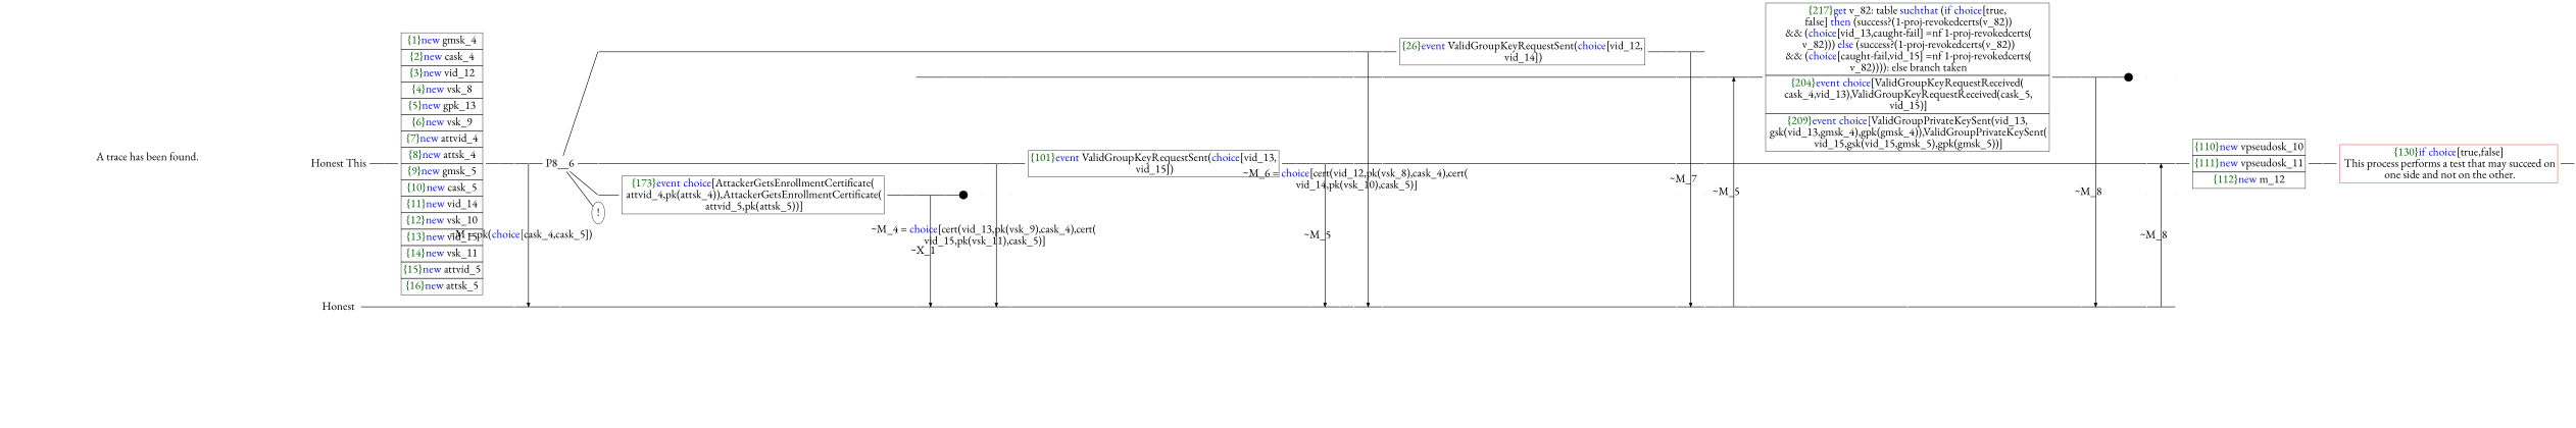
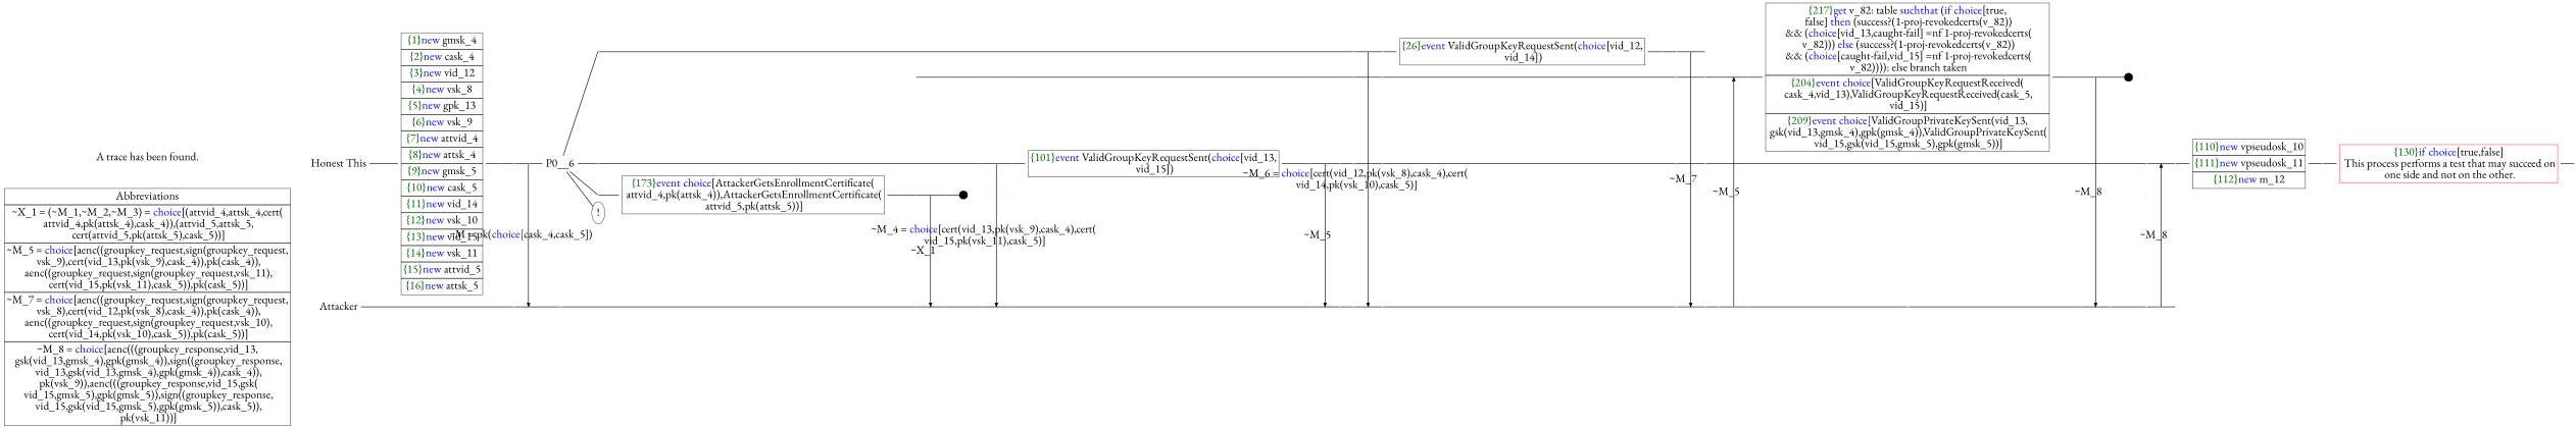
  digraph {
    fontname="EB Garamond"
    ordering=out
    rankdir=LR
    node [fontname="EB Garamond" fontsize=30 shape=point]
    edge [arrowhead=none fontname="EB Garamond" fontsize=30 penwidth=1.6 weight=100]
    n1 [height=0 label="Honest This" shape=plaintext width=0]
-   n2 [height=0 label=Honest shape=plaintext width=0]
+   n2 [height=0 label=Attacker shape=plaintext width=0]
    P0_3__7 [height=0 width=0]
    P0_2__15 [height=0 width=0]
    P0_1__17 [height=0 style=invisible width=0]
    P0_0_0__13 [height=0 width=0]
    P__13 [height=0 width=0]
    P0__4 [height=0 width=0]
    P__1 [height=0 width=0]
    P0__5 [height=0 width=0]
    P__2 [height=0 width=0]
-   P0__6 [fixedsize=false height=0 shape=none width=0 label=P8__6]
+   P0__6 [fixedsize=false height=0 shape=none width=0]
    P__3 [height=0 width=0]
    P0_3__6 [height=0 width=0]
    P0_2__6 [height=0 width=0]
    P0_1__6 [height=0 width=0]
    n17 [height=0 label="!" shape=ellipse width=0]
    P0_1__9 [height=0 width=0]
    P0_0_0__7 [height=0 width=0]
    P__4 [height=0 width=0]
    P0_1__10 [height=0 width=0]
    P__5 [height=0 width=0]
    P0_1__11 [height=0 width=0]
    P0_0_0__8 [height=0 width=0]
    P__6 [height=0 width=0]
    P0_2__7 [height=0 width=0]
    P0_1__13 [height=0 style=invisible width=0]
    P0_0_0__9 [height=0 width=0]
    P__7 [height=0 width=0]
    P0_2__8 [height=0 width=0]
    P__8 [height=0 width=0]
    P0_2__9 [height=0 width=0]
    P0_1__14 [height=0 style=invisible width=0]
    P0_0_0__10 [height=0 width=0]
    P__9 [height=0 width=0]
    P0_2__12 [height=0 width=0]
    P0_1__15 [height=0 style=invisible width=0]
    P0_0_0__11 [height=0 width=0]
    P__10 [height=0 width=0]
    P0_2__13 [height=0 width=0]
    P__11 [height=0 width=0]
    P0_2__14 [height=0 width=0]
    P0_1__16 [height=0 style=invisible width=0]
    P0_0_0__12 [height=0 width=0]
    P__12 [height=0 width=0]
    P0_3__8 [height=0 width=0]
    P__14 [height=0 width=0]
    P0_3__9 [height=0 width=0]
    P0_2__16 [height=0 width=0]
    P0_1__18 [height=0 style=invisible width=0]
    P0_0_0__14 [height=0 width=0]
    P__15 [height=0 width=0]
    P0_3__12 [height=0 width=0]
    P0_2__17 [height=0 width=0]
    P0_1__19 [height=0 style=invisible width=0]
    P0_0_0__15 [height=0 width=0]
    P__16 [height=0 width=0]
    P0_3__13 [height=0 width=0]
    P__17 [height=0 width=0]
    P0_3__14 [height=0 width=0]
    P0_2__18 [height=0 width=0]
    P0_1__20 [height=0 style=invisible width=0]
    P0_0_0__16 [height=0 width=0]
    P__18 [height=0 width=0]
    P0_0_0__17 [height=0 width=0]
    P__19 [height=0 width=0]
    P0_0_0__18 [height=0 width=0]
    P__20 [height=0 width=0]
    P0_0_0__19 [height=0 width=0]
    P__21 [height=0 width=0]
    n71 [height=0 label=<<TABLE BORDER="0" CELLBORDER="1" CELLSPACING="0" CELLPADDING="4"> <TR><TD><FONT COLOR="darkgreen">{217}</FONT><FONT COLOR="blue">get</FONT> v_82: table <FONT COLOR="blue">suchthat</FONT> (<FONT COLOR="blue">if</FONT> <FONT COLOR="blue">choice</FONT>[true,<br/> false] <FONT COLOR="blue">then</FONT> (success?(1-proj-revokedcerts(v_82))<br/> &amp;&amp; (<FONT COLOR="blue">choice</FONT>[vid_13,caught-fail] =nf 1-proj-revokedcerts(<br/> v_82))) <FONT COLOR="blue">else</FONT> (success?(1-proj-revokedcerts(v_82))<br/> &amp;&amp; (<FONT COLOR="blue">choice</FONT>[caught-fail,vid_15] =nf 1-proj-revokedcerts(<br/> v_82)))): else branch taken</TD></TR><TR><TD><FONT COLOR="darkgreen">{204}</FONT><FONT COLOR="blue">event</FONT> <FONT COLOR="blue">choice</FONT>[ValidGroupKeyRequestReceived(<br/> cask_4,vid_13),ValidGroupKeyRequestReceived(cask_5,<br/> vid_15)]</TD></TR><TR><TD><FONT COLOR="darkgreen">{209}</FONT><FONT COLOR="blue">event</FONT> <FONT COLOR="blue">choice</FONT>[ValidGroupPrivateKeySent(vid_13,<br/> gsk(vid_13,gmsk_4),gpk(gmsk_4)),ValidGroupPrivateKeySent(<br/> vid_15,gsk(vid_15,gmsk_5),gpk(gmsk_5))]</TD></TR></TABLE>> shape=plaintext width=0]
    P__22 [height=0 width=0]
    P0_0_0__22 [height=0 width=0]
    P__23 [height=0 width=0]
    P0_0_0__23 [height=0 width=0]
    P__24 [height=0 width=0]
    P0_0_0__24 [height=0 width=0]
    P__25 [height=0 width=0]
    P0_2__19 [height=0 width=0]
    P0_1__21 [height=0 style=invisible width=0]
    P0_0_0__26 [height=0 style=invisible width=0]
    P__26 [height=0 width=0]
    P0_2__20 [height=0 width=0]
    P__27 [height=0 width=0]
    P0_2__21 [height=0 width=0]
    P0_1__22 [height=0 style=invisible width=0]
    P0_0_0__27 [height=0 style=invisible width=0]
    P__28 [height=0 width=0]
    P0__1 [height=0 width=0]
    n90 [height=0 label=<<TABLE BORDER="0" CELLBORDER="1" CELLSPACING="0" CELLPADDING="4"> <TR><TD><FONT COLOR="darkgreen">{173}</FONT><FONT COLOR="blue">event</FONT> <FONT COLOR="blue">choice</FONT>[AttackerGetsEnrollmentCertificate(<br/> attvid_4,pk(attsk_4)),AttackerGetsEnrollmentCertificate(<br/> attvid_5,pk(attsk_5))]</TD></TR></TABLE>> shape=plaintext width=0]
    P0_1__12 [height=0.3 width=0.3]
    n92 [height=0 label=<<TABLE BORDER="0" CELLBORDER="1" CELLSPACING="0" CELLPADDING="4"> <TR><TD><FONT COLOR="darkgreen">{101}</FONT><FONT COLOR="blue">event</FONT> ValidGroupKeyRequestSent(<FONT COLOR="blue">choice</FONT>[vid_13,<br/> vid_15])</TD></TR></TABLE>> shape=plaintext width=0]
    n93 [height=0 label=<<TABLE BORDER="0" CELLBORDER="1" CELLSPACING="0" CELLPADDING="4"> <TR><TD><FONT COLOR="darkgreen">{26}</FONT><FONT COLOR="blue">event</FONT> ValidGroupKeyRequestSent(<FONT COLOR="blue">choice</FONT>[vid_12,<br/> vid_14])</TD></TR></TABLE>> shape=plaintext width=0]
    P0_0_0__21 [height=0 width=0]
    P0_0_0__25 [height=0.3 width=0.3]
    n96 [height=0 label=<<TABLE BORDER="0" CELLBORDER="1" CELLSPACING="0" CELLPADDING="4"> <TR><TD><FONT COLOR="darkgreen">{110}</FONT><FONT COLOR="blue">new </FONT>vpseudosk_10</TD></TR><TR><TD><FONT COLOR="darkgreen">{111}</FONT><FONT COLOR="blue">new </FONT>vpseudosk_11</TD></TR><TR><TD><FONT COLOR="darkgreen">{112}</FONT><FONT COLOR="blue">new </FONT>m_12</TD></TR></TABLE>> shape=plaintext width=0]
    n97 [height=0 label=<A trace has been found.<br/> > shape=plaintext width=0]
    n98 [height=0 label=<<TABLE BORDER="0" CELLBORDER="1" CELLSPACING="0" CELLPADDING="4"> <TR><TD><FONT COLOR="darkgreen">{1}</FONT><FONT COLOR="blue">new </FONT>gmsk_4</TD></TR><TR><TD><FONT COLOR="darkgreen">{2}</FONT><FONT COLOR="blue">new </FONT>cask_4</TD></TR><TR><TD><FONT COLOR="darkgreen">{3}</FONT><FONT COLOR="blue">new </FONT>vid_12</TD></TR><TR><TD><FONT COLOR="darkgreen">{4}</FONT><FONT COLOR="blue">new </FONT>vsk_8</TD></TR><TR><TD><FONT COLOR="darkgreen">{5}</FONT><FONT COLOR="blue">new </FONT>gpk_13</TD></TR><TR><TD><FONT COLOR="darkgreen">{6}</FONT><FONT COLOR="blue">new </FONT>vsk_9</TD></TR><TR><TD><FONT COLOR="darkgreen">{7}</FONT><FONT COLOR="blue">new </FONT>attvid_4</TD></TR><TR><TD><FONT COLOR="darkgreen">{8}</FONT><FONT COLOR="blue">new </FONT>attsk_4</TD></TR><TR><TD><FONT COLOR="darkgreen">{9}</FONT><FONT COLOR="blue">new </FONT>gmsk_5</TD></TR><TR><TD><FONT COLOR="darkgreen">{10}</FONT><FONT COLOR="blue">new </FONT>cask_5</TD></TR><TR><TD><FONT COLOR="darkgreen">{11}</FONT><FONT COLOR="blue">new </FONT>vid_14</TD></TR><TR><TD><FONT COLOR="darkgreen">{12}</FONT><FONT COLOR="blue">new </FONT>vsk_10</TD></TR><TR><TD><FONT COLOR="darkgreen">{13}</FONT><FONT COLOR="blue">new </FONT>vid_15</TD></TR><TR><TD><FONT COLOR="darkgreen">{14}</FONT><FONT COLOR="blue">new </FONT>vsk_11</TD></TR><TR><TD><FONT COLOR="darkgreen">{15}</FONT><FONT COLOR="blue">new </FONT>attvid_5</TD></TR><TR><TD><FONT COLOR="darkgreen">{16}</FONT><FONT COLOR="blue">new </FONT>attsk_5</TD></TR></TABLE>> shape=plaintext width=0]
    P0__3 [height=0 width=0]
    P0_1__8 [height=0 width=0]
    P0_2__11 [height=0 width=0]
    P0_3__11 [height=0 width=0]
    P0_2__23 [height=0 width=0]
    n104 [color=red height=0 label=<<TABLE BORDER="0" CELLBORDER="1" CELLSPACING="0" CELLPADDING="4"> <TR><TD><FONT COLOR="darkgreen">{130}</FONT><FONT COLOR="blue">if</FONT> <FONT COLOR="blue">choice</FONT>[true,false]<br/> This process performs a test that may succeed on<br/> one side and not on the other.</TD></TR></TABLE>> shape=plaintext width=0]
    P0_2__25 [height=0 width=0]
+   n106 [height=0 label=<<TABLE BORDER="0" CELLBORDER="1" CELLSPACING="0" CELLPADDING="4"><TR> <TD> Abbreviations </TD></TR><TR><TD>~X_1 = (~M_1,~M_2,~M_3) = <FONT COLOR="blue">choice</FONT>[(attvid_4,attsk_4,cert(<br/> attvid_4,pk(attsk_4),cask_4)),(attvid_5,attsk_5,<br/> cert(attvid_5,pk(attsk_5),cask_5))]</TD></TR><TR><TD>~M_5 = <FONT COLOR="blue">choice</FONT>[aenc((groupkey_request,sign(groupkey_request,<br/> vsk_9),cert(vid_13,pk(vsk_9),cask_4)),pk(cask_4)),<br/> aenc((groupkey_request,sign(groupkey_request,vsk_11),<br/> cert(vid_15,pk(vsk_11),cask_5)),pk(cask_5))]</TD></TR><TR><TD>~M_7 = <FONT COLOR="blue">choice</FONT>[aenc((groupkey_request,sign(groupkey_request,<br/> vsk_8),cert(vid_12,pk(vsk_8),cask_4)),pk(cask_4)),<br/> aenc((groupkey_request,sign(groupkey_request,vsk_10),<br/> cert(vid_14,pk(vsk_10),cask_5)),pk(cask_5))]</TD></TR><TR><TD>~M_8 = <FONT COLOR="blue">choice</FONT>[aenc(((groupkey_response,vid_13,<br/> gsk(vid_13,gmsk_4),gpk(gmsk_4)),sign((groupkey_response,<br/> vid_13,gsk(vid_13,gmsk_4),gpk(gmsk_4)),cask_4)),<br/> pk(vsk_9)),aenc(((groupkey_response,vid_15,gsk(<br/> vid_15,gmsk_5),gpk(gmsk_5)),sign((groupkey_response,<br/> vid_15,gsk(vid_15,gmsk_5),gpk(gmsk_5)),cask_5)),<br/> pk(vsk_11))]</TD></TR></TABLE>> shape=plaintext width=0]
    subgraph sub_1 {
      rank=same
      n1
      n2
    }
    subgraph sub_2 {
      rank=same
      P0_3__7
      P0_2__15
      P0_1__17
      P0_0_0__13
      P__13
    }
    subgraph sub_3 {
      rank=same
      P0_3__6
      P0_2__6
      P0_1__6
      n17
    }
    subgraph sub_4 {
      rank=same
      P0__4
      P__1
    }
    subgraph sub_5 {
      rank=same
      P0_1__9
      P0_0_0__7
      P__4
    }
    subgraph sub_6 {
      rank=same
      P0__5
      P__2
    }
    subgraph sub_7 {
      rank=same
      P0__6
      P__3
    }
    subgraph sub_8 {
      rank=same
      P0_1__10
      P__5
    }
    subgraph sub_9 {
      rank=same
      P0_1__11
      P0_0_0__8
      P__6
    }
    subgraph sub_10 {
      rank=same
      P0_2__7
      P0_1__13
      P0_0_0__9
      P__7
    }
    subgraph sub_11 {
      rank=same
      P0_2__8
      P__8
    }
    subgraph sub_12 {
      rank=same
      P0_2__9
      P0_1__14
      P0_0_0__10
      P__9
    }
    subgraph sub_13 {
      rank=same
      P0_2__12
      P0_1__15
      P0_0_0__11
      P__10
    }
    subgraph sub_14 {
      rank=same
      P0_2__13
      P__11
    }
    subgraph sub_15 {
      rank=same
      P0_2__14
      P0_1__16
      P0_0_0__12
      P__12
    }
    subgraph sub_16 {
      rank=same
      P0_3__8
      P__14
    }
    subgraph sub_17 {
      rank=same
      P0_3__9
      P0_2__16
      P0_1__18
      P0_0_0__14
      P__15
    }
    subgraph sub_18 {
      rank=same
      P0_3__12
      P0_2__17
      P0_1__19
      P0_0_0__15
      P__16
    }
    subgraph sub_19 {
      rank=same
      P0_3__13
      P__17
    }
    subgraph sub_20 {
      rank=same
      P0_3__14
      P0_2__18
      P0_1__20
      P0_0_0__16
      P__18
    }
    subgraph sub_21 {
      rank=same
      P0_0_0__17
      P__19
    }
    subgraph sub_22 {
      rank=same
      P0_0_0__18
      P__20
    }
    subgraph sub_23 {
      rank=same
      P0_0_0__19
      P__21
    }
    subgraph sub_24 {
      rank=same
      n71
      P__22
    }
    subgraph sub_25 {
      rank=same
      P0_0_0__22
      P__23
    }
    subgraph sub_26 {
      rank=same
      P0_0_0__23
      P__24
    }
    subgraph sub_27 {
      rank=same
      P0_0_0__24
      P__25
    }
    subgraph sub_28 {
      rank=same
      P0_2__19
      P0_1__21
      P0_0_0__26
      P__26
    }
    subgraph sub_29 {
      rank=same
      P0_2__20
      P__27
    }
    subgraph sub_30 {
      rank=same
      P0_2__21
      P0_1__22
      P0_0_0__27
      P__28
    }
    n1 -> P0__1
    n2 -> P__1
    P0_3__7 -> P0_3__8
    P0_2__15 -> P0_2__16
    P0_1__17 -> P0_1__18 [style=invisible]
    P0_0_0__13 -> P0_0_0__14
    P__13 -> P__14
    P0__4 -> P0__5
    P__1 -> P__2
    P0__5 -> P__2 [arrowhead=normal label=<~M = pk(<FONT COLOR="blue">choice</FONT>[cask_4,cask_5])> weight=""]
    P0__5 -> P0__6
    P__2 -> P__3
    P0__6 -> P0_3__6 [weight=""]
    P0__6 -> P0_2__6 [weight=""]
    P0__6 -> P0_1__6 [weight=""]
    P0__6 -> n17 [weight=""]
    P__3 -> P__4
    P0_3__6 -> P0_3__7
    P0_2__6 -> P0_2__7
    P0_1__6 -> n90
    P0_1__9 -> P0_1__10
    P0_0_0__7 -> P0_0_0__8
    P__4 -> P__5
    P0_1__10 -> P__5 [arrowhead=normal label=<~X_1> weight=""]
    P0_1__10 -> P0_1__11
    P__5 -> P__6
    P0_1__11 -> P0_1__12
    P0_0_0__8 -> P0_0_0__9
    P__6 -> P__7
    P0_2__7 -> P0_2__8
    P0_1__13 -> P0_1__14 [style=invisible]
    P0_0_0__9 -> P0_0_0__10
    P__7 -> P__8
    P0_2__8 -> P__8 [arrowhead=normal label=<~M_4 = <FONT COLOR="blue">choice</FONT>[cert(vid_13,pk(vsk_9),cask_4),cert(<br/> vid_15,pk(vsk_11),cask_5)]> weight=""]
    P0_2__8 -> P0_2__9
    P__8 -> P__9
    P0_2__9 -> n92
    P0_1__14 -> P0_1__15 [style=invisible]
    P0_0_0__10 -> P0_0_0__11
    P__9 -> P__10
    P0_2__12 -> P0_2__13
    P0_1__15 -> P0_1__16 [style=invisible]
    P0_0_0__11 -> P0_0_0__12
    P__10 -> P__11
    P0_2__13 -> P__11 [arrowhead=normal label=<~M_5> weight=""]
    P0_2__13 -> P0_2__14
    P__11 -> P__12
    P0_2__14 -> P0_2__15
    P0_1__16 -> P0_1__17 [style=invisible]
    P0_0_0__12 -> P0_0_0__13
    P__12 -> P__13
    P0_3__8 -> P__14 [arrowhead=normal label=<~M_6 = <FONT COLOR="blue">choice</FONT>[cert(vid_12,pk(vsk_8),cask_4),cert(<br/> vid_14,pk(vsk_10),cask_5)]> weight=""]
    P0_3__8 -> P0_3__9
    P__14 -> P__15
    P0_3__9 -> n93
    P0_2__16 -> P0_2__17
    P0_1__18 -> P0_1__19 [style=invisible]
    P0_0_0__14 -> P0_0_0__15
    P__15 -> P__16
    P0_3__12 -> P0_3__13
    P0_2__17 -> P0_2__18
    P0_1__19 -> P0_1__20 [style=invisible]
    P0_0_0__15 -> P0_0_0__16
    P__16 -> P__17
    P0_3__13 -> P__17 [arrowhead=normal label=<~M_7> weight=""]
    P0_3__13 -> P0_3__14
    P__17 -> P__18
    P0_2__18 -> P0_2__19
    P0_1__20 -> P0_1__21 [style=invisible]
    P0_0_0__16 -> P0_0_0__17
    P__18 -> P__19
    P0_0_0__17 -> P0_0_0__18
    P__19 -> P__20
    P0_0_0__18 -> P__20 [arrowhead=normal dir=back label=<~M_5> weight=""]
    P0_0_0__18 -> P0_0_0__19
    P__20 -> P__21
    P0_0_0__19 -> n71
    P__21 -> P__22
    n71 -> P0_0_0__21
    P__22 -> P__23
    P0_0_0__22 -> P0_0_0__23
    P__23 -> P__24
    P0_0_0__23 -> P__24 [arrowhead=normal label=<~M_8> weight=""]
    P0_0_0__23 -> P0_0_0__24
    P__24 -> P__25
    P0_0_0__24 -> P0_0_0__25
    P__25 -> P__26
    P0_2__19 -> P0_2__20
    P0_1__21 -> P0_1__22 [style=invisible]
    P0_0_0__26 -> P0_0_0__27 [style=invisible]
    P__26 -> P__27
    P0_2__20 -> P__27 [arrowhead=normal dir=back label=<~M_8> weight=""]
    P0_2__20 -> P0_2__21
    P__27 -> P__28
    P0_2__21 -> n96
    P0__1 -> n98
    n90 -> P0_1__8
    P0_1__12 -> P0_1__13 [style=invisible]
    n92 -> P0_2__11
    n93 -> P0_3__11
    P0_0_0__21 -> P0_0_0__22
    P0_0_0__25 -> P0_0_0__26 [style=invisible]
    n96 -> P0_2__23
    n97 -> n1 [style=invisible]
    n98 -> P0__3
    P0__3 -> P0__4
    P0_1__8 -> P0_1__9
    P0_2__11 -> P0_2__12
    P0_3__11 -> P0_3__12
    P0_2__23 -> n104
    n104 -> P0_2__25
+   n106 -> n2 [style=invisible]
  }
